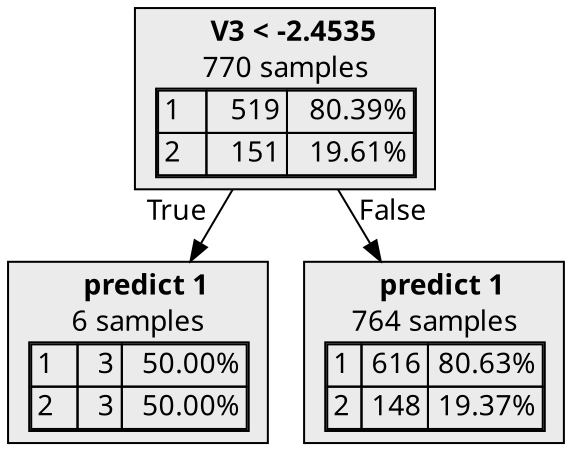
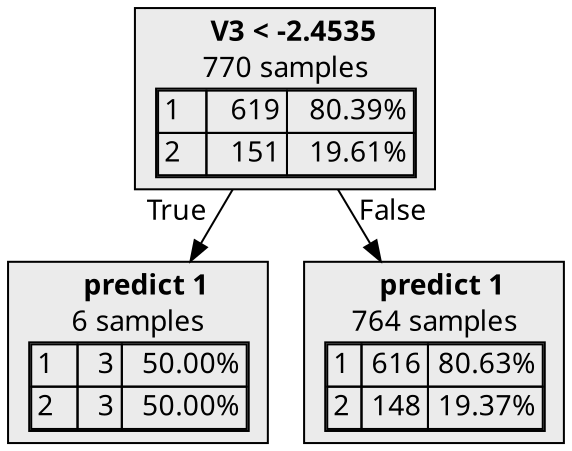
  digraph {
    fontname="Noto Sans"
    node [fillcolor="#EBEBEB" fontname="Noto Sans" shape=box style=filled color=black]
    edge [fontname="Noto Sans" labeldistance=2.5]
-   n1 [label=<  <TABLE BORDER="0" CELLPADDING="0">       <TR>     <TD>       <B>V3 &lt; -2.4535</B>     </TD>   </TR>      <TR>       <TD>770 samples</TD>     </TR>     <TR>   <TD>     <TABLE CELLSPACING="0">                <TR class="highlighted">     <TD ALIGN="LEFT">1</TD>     <TD ALIGN="RIGHT">519</TD>     <TD ALIGN="RIGHT">80.39%</TD>   </TR>   <TR >     <TD ALIGN="LEFT">2</TD>     <TD ALIGN="RIGHT">151</TD>     <TD ALIGN="RIGHT">19.61%</TD>   </TR>      </TABLE>   </TD> </TR>    </TABLE> > color=""]
+   n1 [label=<  <TABLE BORDER="0" CELLPADDING="0">       <TR>     <TD>       <B>V3 &lt; -2.4535</B>     </TD>   </TR>      <TR>       <TD>770 samples</TD>     </TR>     <TR>   <TD>     <TABLE CELLSPACING="0">                <TR class="highlighted">     <TD ALIGN="LEFT">1</TD>     <TD ALIGN="RIGHT">619</TD>     <TD ALIGN="RIGHT">80.39%</TD>   </TR>   <TR >     <TD ALIGN="LEFT">2</TD>     <TD ALIGN="RIGHT">151</TD>     <TD ALIGN="RIGHT">19.61%</TD>   </TR>      </TABLE>   </TD> </TR>    </TABLE> > color=""]
    n2 [label=<  <TABLE BORDER="0" CELLPADDING="0">       <TR>     <TD>       <B>predict 1</B>     </TD>   </TR>      <TR>       <TD>6 samples</TD>     </TR>     <TR>   <TD>     <TABLE CELLSPACING="0">                <TR class="highlighted">     <TD ALIGN="LEFT">1</TD>     <TD ALIGN="RIGHT">3</TD>     <TD ALIGN="RIGHT">50.00%</TD>   </TR>   <TR >     <TD ALIGN="LEFT">2</TD>     <TD ALIGN="RIGHT">3</TD>     <TD ALIGN="RIGHT">50.00%</TD>   </TR>      </TABLE>   </TD> </TR>    </TABLE> >]
    n3 [label=<  <TABLE BORDER="0" CELLPADDING="0">       <TR>     <TD>       <B>predict 1</B>     </TD>   </TR>      <TR>       <TD>764 samples</TD>     </TR>     <TR>   <TD>     <TABLE CELLSPACING="0">                <TR class="highlighted">     <TD ALIGN="LEFT">1</TD>     <TD ALIGN="RIGHT">616</TD>     <TD ALIGN="RIGHT">80.63%</TD>   </TR>   <TR >     <TD ALIGN="LEFT">2</TD>     <TD ALIGN="RIGHT">148</TD>     <TD ALIGN="RIGHT">19.37%</TD>   </TR>      </TABLE>   </TD> </TR>    </TABLE> >]
    n1 -> n2 [headlabel=True labelangle=45]
    n1 -> n3 [headlabel=False labelangle=-45]
  }
